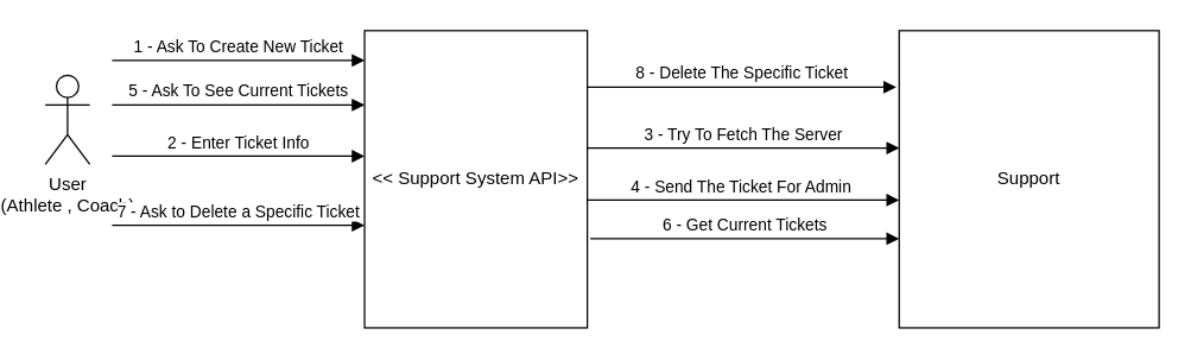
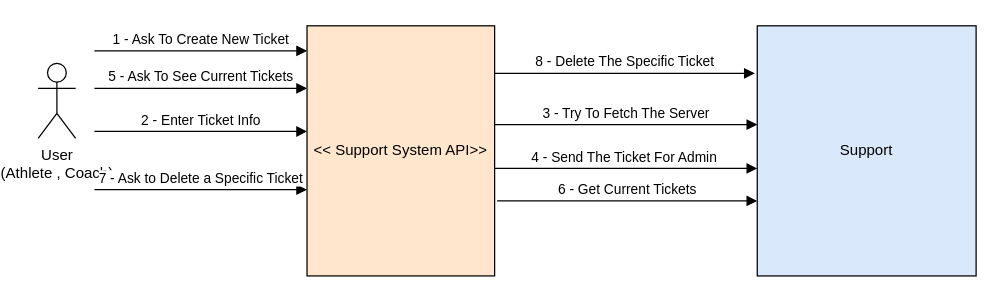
  <mxCell id="0" />
  <mxCell id="1" parent="0" />
  <mxCell id="2" value="User&lt;br&gt;(Athlete , Coach)" style="shape=umlActor;verticalLabelPosition=bottom;labelBackgroundColor=#ffffff;verticalAlign=top;html=1;" vertex="1" parent="1"><mxGeometry x="20" y="50" width="30" height="60" as="geometry" /></mxCell>
- <mxCell id="3" value="&amp;lt;&amp;lt; Support System API&amp;gt;&amp;gt;" style="rounded=0;whiteSpace=wrap;html=1;" vertex="1" parent="1"><mxGeometry x="235" y="20" width="150" height="200" as="geometry" /></mxCell>
- <mxCell id="4" value="Support" style="rounded=0;whiteSpace=wrap;html=1;" vertex="1" parent="1"><mxGeometry x="595" y="20" width="175" height="200" as="geometry" /></mxCell>
+ <mxCell id="3" value="&amp;lt;&amp;lt; Support System API&amp;gt;&amp;gt;" style="rounded=0;whiteSpace=wrap;html=1;fillColor=#ffe6cc;" vertex="1" parent="1"><mxGeometry x="235" y="20" width="150" height="200" as="geometry" /></mxCell>
+ <mxCell id="4" value="Support" style="rounded=0;whiteSpace=wrap;html=1;fillColor=#dae8fc;" vertex="1" parent="1"><mxGeometry x="595" y="20" width="175" height="200" as="geometry" /></mxCell>
  <mxCell id="5" value="1 - Ask To Create New Ticket" style="html=1;verticalAlign=bottom;endArrow=block;" edge="1" parent="1"><mxGeometry width="80" relative="1" as="geometry"><mxPoint x="65" y="40" as="sourcePoint" /><mxPoint x="235" y="40" as="targetPoint" /></mxGeometry></mxCell>
  <mxCell id="6" value="3 - Try To Fetch The Server" style="html=1;verticalAlign=bottom;endArrow=block;" edge="1" parent="1"><mxGeometry width="80" relative="1" as="geometry"><mxPoint x="385" y="99" as="sourcePoint" /><mxPoint x="595" y="99" as="targetPoint" /></mxGeometry></mxCell>
  <mxCell id="7" value="2 - Enter Ticket Info" style="html=1;verticalAlign=bottom;endArrow=block;" edge="1" parent="1"><mxGeometry width="80" relative="1" as="geometry"><mxPoint x="65" y="104.5" as="sourcePoint" /><mxPoint x="235" y="104.5" as="targetPoint" /></mxGeometry></mxCell>
  <mxCell id="8" value="4 - Send The Ticket For Admin&amp;nbsp;" style="html=1;verticalAlign=bottom;endArrow=block;" edge="1" parent="1"><mxGeometry width="80" relative="1" as="geometry"><mxPoint x="385" y="134" as="sourcePoint" /><mxPoint x="595" y="134" as="targetPoint" /></mxGeometry></mxCell>
  <mxCell id="9" value="5 - Ask To See Current Tickets" style="html=1;verticalAlign=bottom;endArrow=block;" edge="1" parent="1"><mxGeometry width="80" relative="1" as="geometry"><mxPoint x="65" y="70" as="sourcePoint" /><mxPoint x="235" y="70" as="targetPoint" /></mxGeometry></mxCell>
  <mxCell id="10" value="6 - Get Current Tickets" style="html=1;verticalAlign=bottom;endArrow=block;" edge="1" parent="1"><mxGeometry width="80" relative="1" as="geometry"><mxPoint x="387" y="160" as="sourcePoint" /><mxPoint x="595" y="160" as="targetPoint" /></mxGeometry></mxCell>
  <mxCell id="11" value="7 - Ask to Delete a Specific Ticket" style="html=1;verticalAlign=bottom;endArrow=block;" edge="1" parent="1"><mxGeometry width="80" relative="1" as="geometry"><mxPoint x="65" y="151" as="sourcePoint" /><mxPoint x="235" y="151" as="targetPoint" /></mxGeometry></mxCell>
  <mxCell id="12" value="8 - Delete The Specific Ticket" style="html=1;verticalAlign=bottom;endArrow=block;" edge="1" parent="1"><mxGeometry width="80" relative="1" as="geometry"><mxPoint x="385" y="58" as="sourcePoint" /><mxPoint x="593" y="58" as="targetPoint" /></mxGeometry></mxCell>
